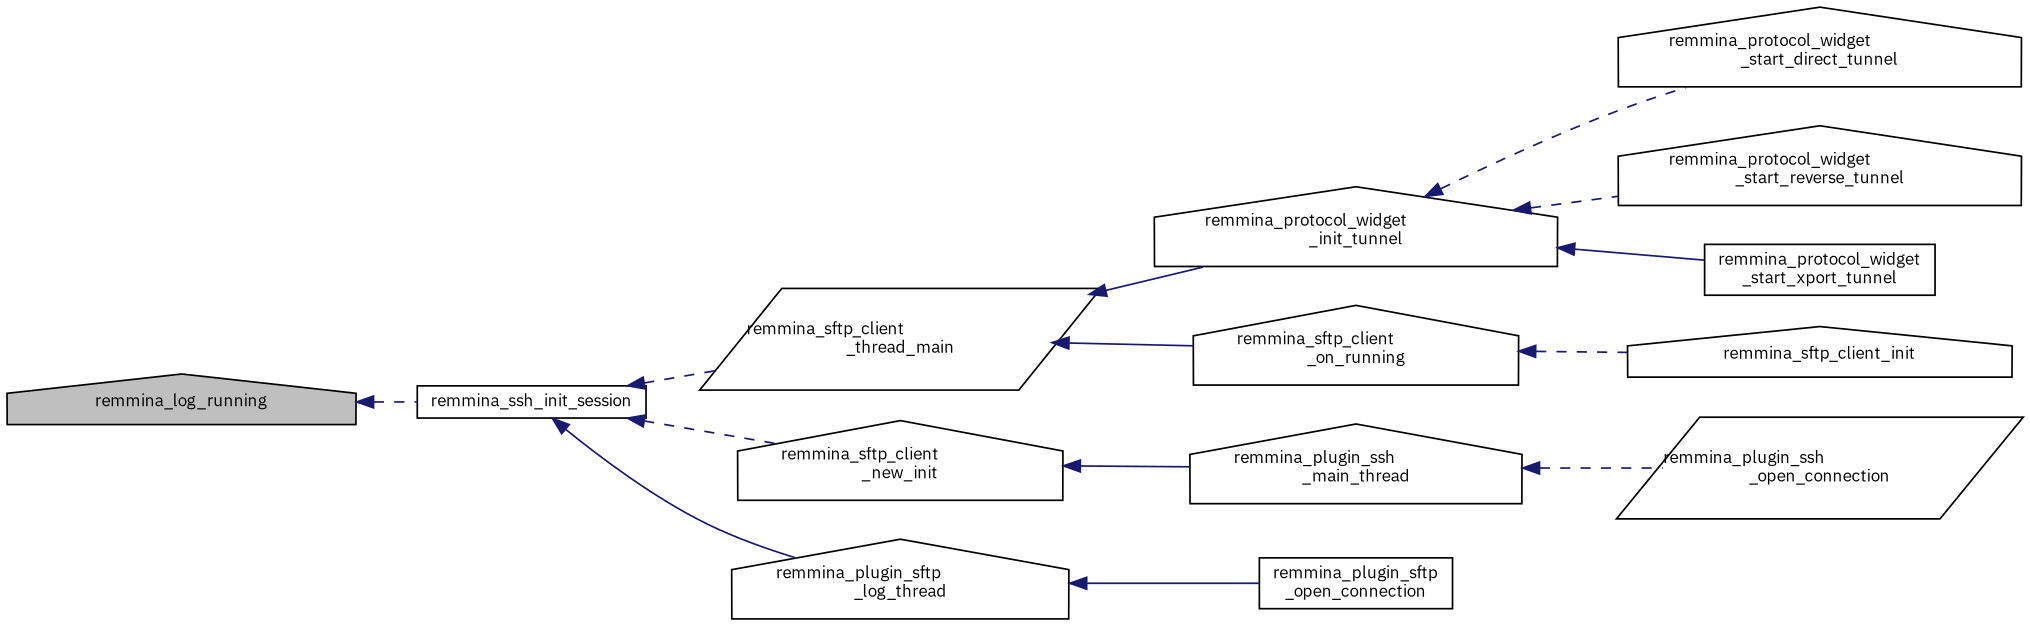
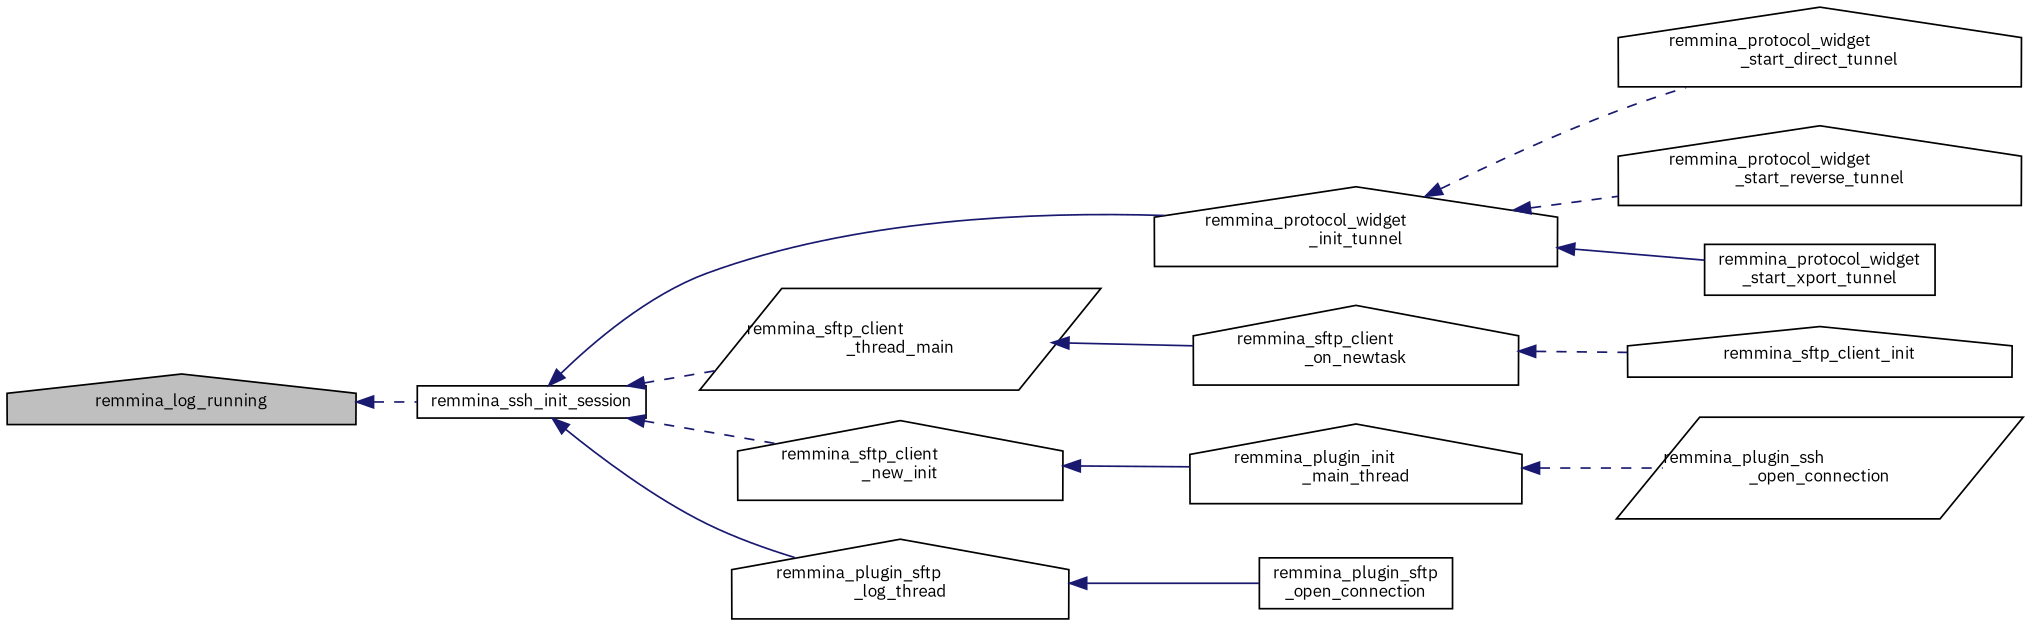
  digraph {
    fontname="IBM Plex Sans"
    rankdir=LR
    node [color=black fillcolor=white fontname="IBM Plex Sans" fontsize=10 shape=house style=filled]
    edge [color=midnightblue dir=back fontname="IBM Plex Sans" fontsize=10 labelfontname=Helvetica labelfontsize=10 style=dashed]
    n1 [fillcolor=grey75 fontcolor=black height=0.2 label=remmina_log_running width=0.4]
    n2 [height=0.2 label=remmina_ssh_init_session shape=box width=0.4]
    n3 [height=0.2 label="remmina_protocol_widget\l_init_tunnel" width=0.4]
    n4 [height=0.2 label="remmina_sftp_client\l_thread_main" shape=parallelogram width=0.4]
    n5 [height=0.2 label="remmina_sftp_client\l_new_init" width=0.4]
    n6 [height=0.2 label="remmina_plugin_sftp\l_log_thread" width=0.4]
    n7 [height=0.2 label="remmina_protocol_widget\l_start_direct_tunnel" width=0.4]
    n8 [height=0.2 label="remmina_protocol_widget\l_start_reverse_tunnel" width=0.4]
    n9 [height=0.2 label="remmina_protocol_widget\l_start_xport_tunnel" shape=box width=0.4]
-   n10 [height=0.2 label="remmina_sftp_client\l_on_running" width=0.4]
-   n11 [height=0.2 label="remmina_plugin_ssh\l_main_thread" width=0.4]
+   n10 [height=0.2 label="remmina_sftp_client\l_on_newtask" width=0.4]
+   n11 [height=0.2 label="remmina_plugin_init\l_main_thread" width=0.4]
    n12 [height=0.2 label="remmina_plugin_sftp\l_open_connection" shape=box width=0.4]
    n13 [height=0.2 label="remmina_plugin_ssh\l_open_connection" shape=parallelogram width=0.4]
    n14 [height=0.2 label=remmina_sftp_client_init width=0.4]
    n1 -> n2
-   n4 -> n3 [style=solid]
+   n2 -> n3 [style=solid]
    n2 -> n4
    n2 -> n5
    n2 -> n6 [style=solid]
    n3 -> n7
    n3 -> n8
    n3 -> n9 [style=solid]
    n4 -> n10 [style=solid]
    n5 -> n11 [style=solid]
    n6 -> n12 [style=solid]
    n10 -> n14
    n11 -> n13
  }
